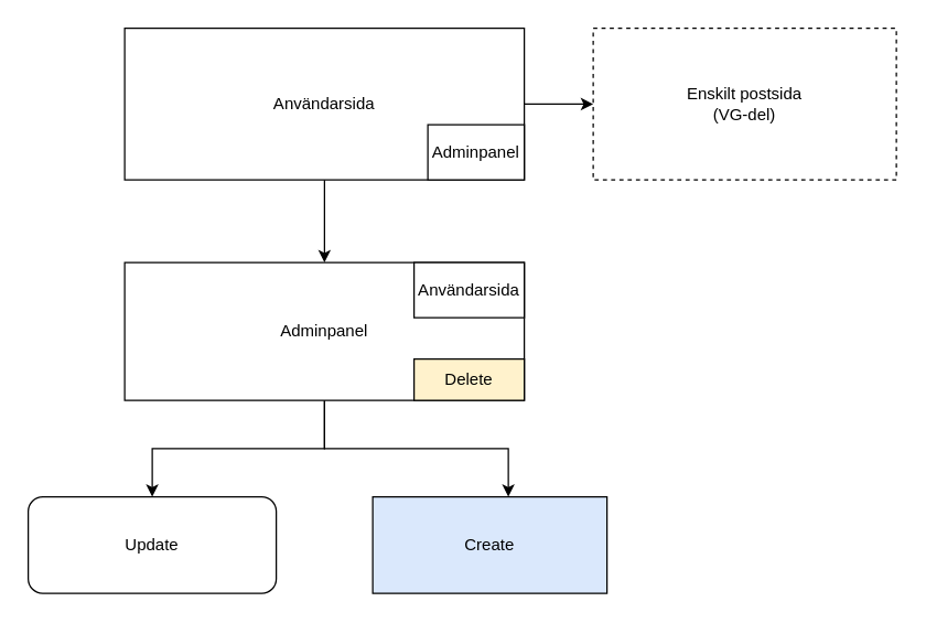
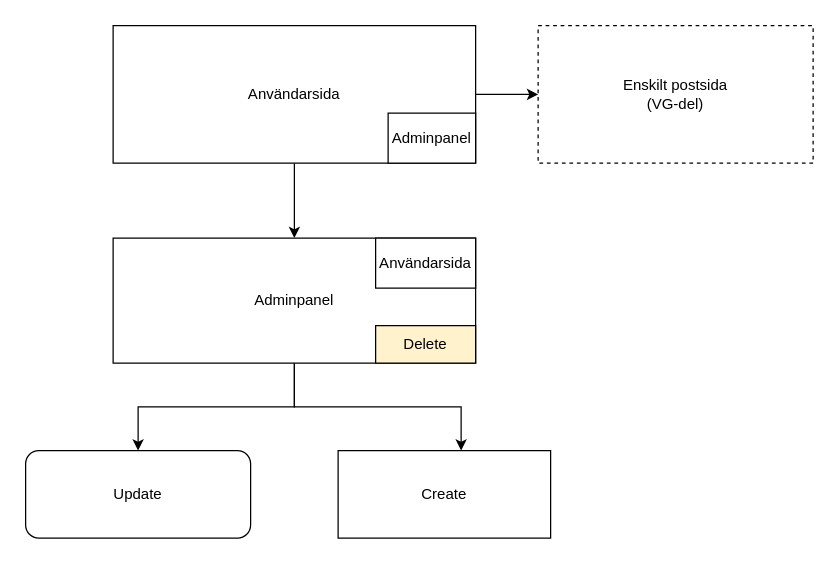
  <mxCell id="0" />
  <mxCell id="1" parent="0" />
  <mxCell id="2" style="edgeStyle=orthogonalEdgeStyle;rounded=0;orthogonalLoop=1;jettySize=auto;html=1;entryX=0.5;entryY=0;entryDx=0;entryDy=0;" edge="1" parent="1" source="4" target="8"><mxGeometry relative="1" as="geometry" /></mxCell>
  <mxCell id="3" style="edgeStyle=orthogonalEdgeStyle;rounded=0;orthogonalLoop=1;jettySize=auto;html=1;entryX=0;entryY=0.5;entryDx=0;entryDy=0;" edge="1" parent="1" source="4" target="13"><mxGeometry relative="1" as="geometry" /></mxCell>
  <mxCell id="4" value="Användarsida" style="rounded=0;whiteSpace=wrap;html=1;" vertex="1" parent="1"><mxGeometry x="90" y="20" width="290" height="110" as="geometry" /></mxCell>
  <mxCell id="5" value="Adminpanel" style="rounded=0;whiteSpace=wrap;html=1;" vertex="1" parent="1"><mxGeometry x="310" y="90" width="70" height="40" as="geometry" /></mxCell>
  <mxCell id="6" style="edgeStyle=orthogonalEdgeStyle;rounded=0;orthogonalLoop=1;jettySize=auto;html=1;entryX=0.5;entryY=0;entryDx=0;entryDy=0;" edge="1" parent="1" source="8" target="11"><mxGeometry relative="1" as="geometry" /></mxCell>
  <mxCell id="7" style="edgeStyle=orthogonalEdgeStyle;rounded=0;orthogonalLoop=1;jettySize=auto;html=1;entryX=0.579;entryY=0;entryDx=0;entryDy=0;entryPerimeter=0;" edge="1" parent="1" source="8" target="10"><mxGeometry relative="1" as="geometry" /></mxCell>
  <mxCell id="8" value="Adminpanel" style="rounded=0;whiteSpace=wrap;html=1;" vertex="1" parent="1"><mxGeometry x="90" y="190" width="290" height="100" as="geometry" /></mxCell>
  <mxCell id="9" value="Delete" style="rounded=0;whiteSpace=wrap;html=1;fillColor=#fff2cc;" vertex="1" parent="1"><mxGeometry x="300" y="260" width="80" height="30" as="geometry" /></mxCell>
- <mxCell id="10" value="Create" style="rounded=0;whiteSpace=wrap;html=1;fillColor=#dae8fc;" vertex="1" parent="1"><mxGeometry x="270" y="360" width="170" height="70" as="geometry" /></mxCell>
+ <mxCell id="10" value="Create" style="rounded=0;whiteSpace=wrap;html=1;" vertex="1" parent="1"><mxGeometry x="270" y="360" width="170" height="70" as="geometry" /></mxCell>
  <mxCell id="11" value="Update" style="whiteSpace=wrap;html=1;rounded=1;" vertex="1" parent="1"><mxGeometry x="20" y="360" width="180" height="70" as="geometry" /></mxCell>
  <mxCell id="12" value="Användarsida" style="rounded=0;whiteSpace=wrap;html=1;" vertex="1" parent="1"><mxGeometry x="300" y="190" width="80" height="40" as="geometry" /></mxCell>
  <mxCell id="13" value="Enskilt postsida&lt;br&gt;(VG-del)" style="rounded=0;whiteSpace=wrap;html=1;dashed=1;" vertex="1" parent="1"><mxGeometry x="430" y="20" width="220" height="110" as="geometry" /></mxCell>
